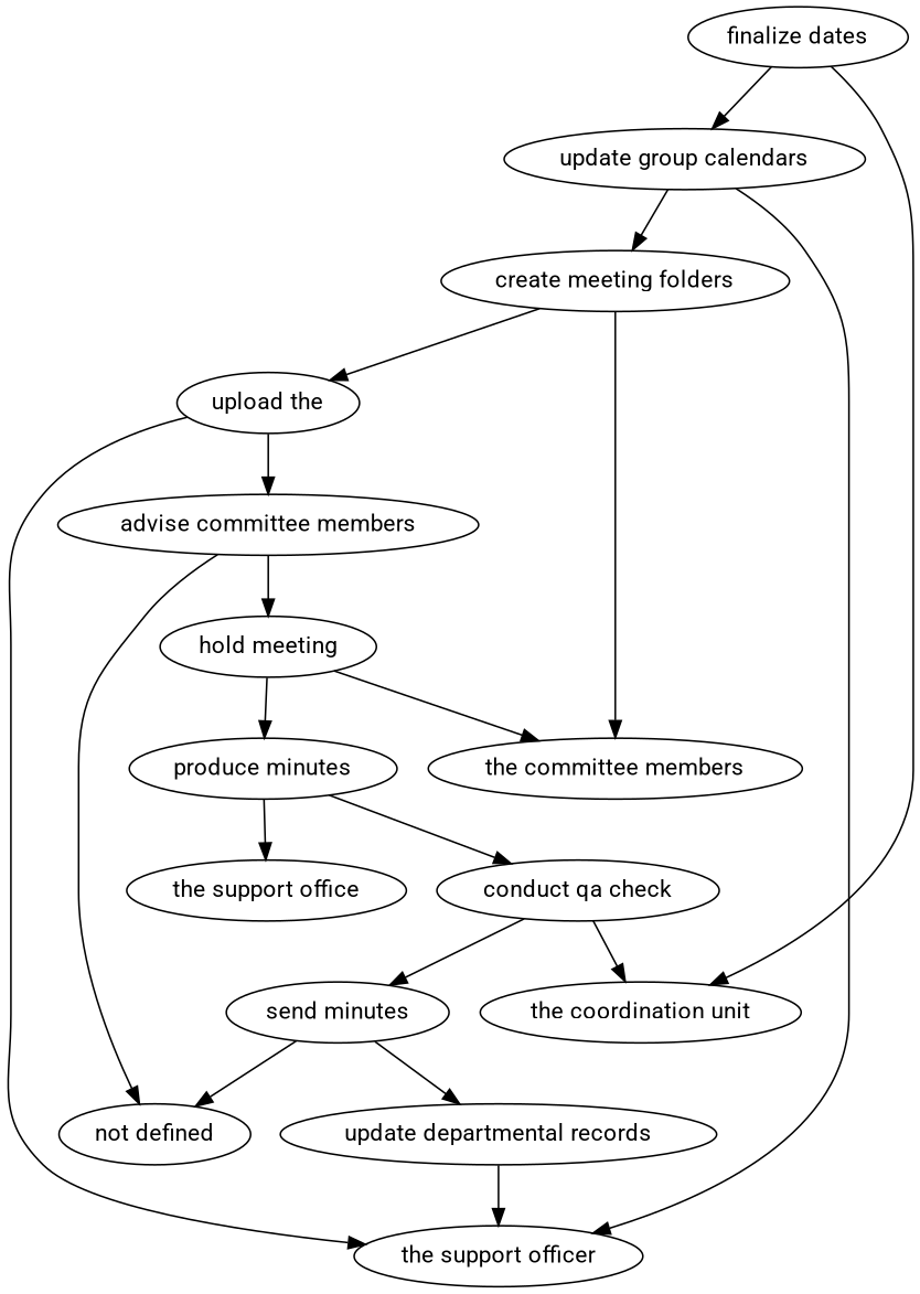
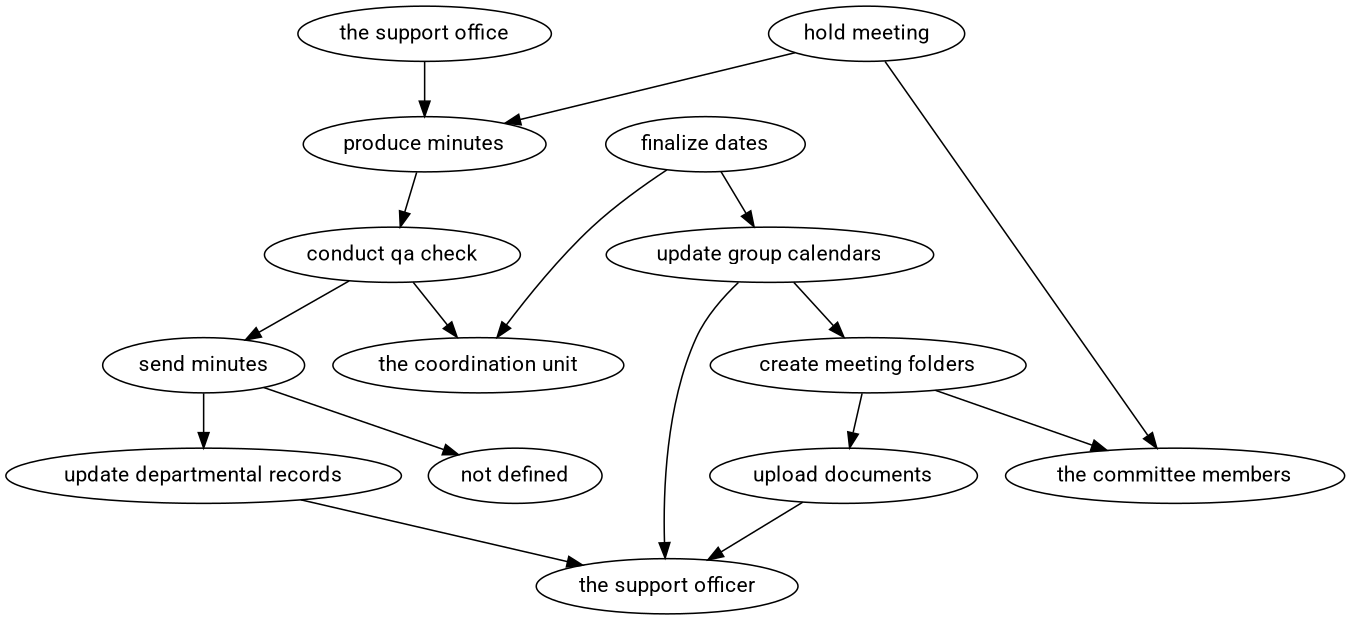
  strict digraph {
    fontname=Roboto
    node [fontname=Roboto]
    edge [attrs="{'type': 'actor performer', 'label': 'actor performer'}" fontname=Roboto]
    "finalize dates" [attrs="{'type': 'Activity', 'label': 'finalize dates'}"]
    "update group calendars" [attrs="{'type': 'Activity', 'label': 'update group calendars'}"]
    "the coordination unit" [attrs="{'type': 'Actor', 'label': 'the coordination unit'}"]
    "create meeting folders" [attrs="{'type': 'Activity', 'label': 'create meeting folders'}"]
    "the support officer" [attrs="{'type': 'Actor', 'label': 'the support officer'}"]
-   "upload documents" [attrs="{'type': 'Activity', 'label': 'upload documents'}" label="upload the"]
+   "upload documents" [attrs="{'type': 'Activity', 'label': 'upload documents'}"]
    "the committee members" [attrs="{'type': 'Actor', 'label': 'the committee members'}"]
-   "advise committee members" [attrs="{'type': 'Activity', 'label': 'advise committee members'}"]
    "hold meeting" [attrs="{'type': 'Activity', 'label': 'hold meeting'}"]
    "not defined" [attrs="{'type': 'Actor', 'label': 'not defined'}"]
    "produce minutes" [attrs="{'type': 'Activity', 'label': 'produce minutes'}"]
    "conduct qa check" [attrs="{'type': 'Activity', 'label': 'conduct qa check'}"]
    "the support office" [attrs="{'type': 'Actor', 'label': 'the support office'}"]
    "send minutes" [attrs="{'type': 'Activity', 'label': 'send minutes'}"]
    "update departmental records" [attrs="{'type': 'Activity', 'label': 'update departmental records'}"]
    "finalize dates" -> "update group calendars" [attrs="{'type': 'flow', 'label': 'flow'}"]
    "finalize dates" -> "the coordination unit"
    "update group calendars" -> "create meeting folders" [attrs="{'type': 'flow', 'label': 'flow'}"]
    "update group calendars" -> "the support officer"
    "create meeting folders" -> "upload documents" [attrs="{'type': 'flow', 'label': 'flow'}"]
    "create meeting folders" -> "the committee members"
    "upload documents" -> "the support officer"
-   "upload documents" -> "advise committee members" [attrs="{'type': 'flow', 'label': 'flow'}"]
-   "advise committee members" -> "hold meeting" [attrs="{'type': 'flow', 'label': 'flow'}"]
-   "advise committee members" -> "not defined"
    "hold meeting" -> "the committee members"
    "hold meeting" -> "produce minutes" [attrs="{'type': 'flow', 'label': 'flow'}"]
    "produce minutes" -> "conduct qa check" [attrs="{'type': 'flow', 'label': 'flow'}"]
-   "produce minutes" -> "the support office"
+   "the support office" -> "produce minutes"
    "conduct qa check" -> "the coordination unit"
    "conduct qa check" -> "send minutes" [attrs="{'type': 'flow', 'label': 'flow'}"]
    "send minutes" -> "not defined"
    "send minutes" -> "update departmental records" [attrs="{'type': 'flow', 'label': 'flow'}"]
    "update departmental records" -> "the support officer"
  }
